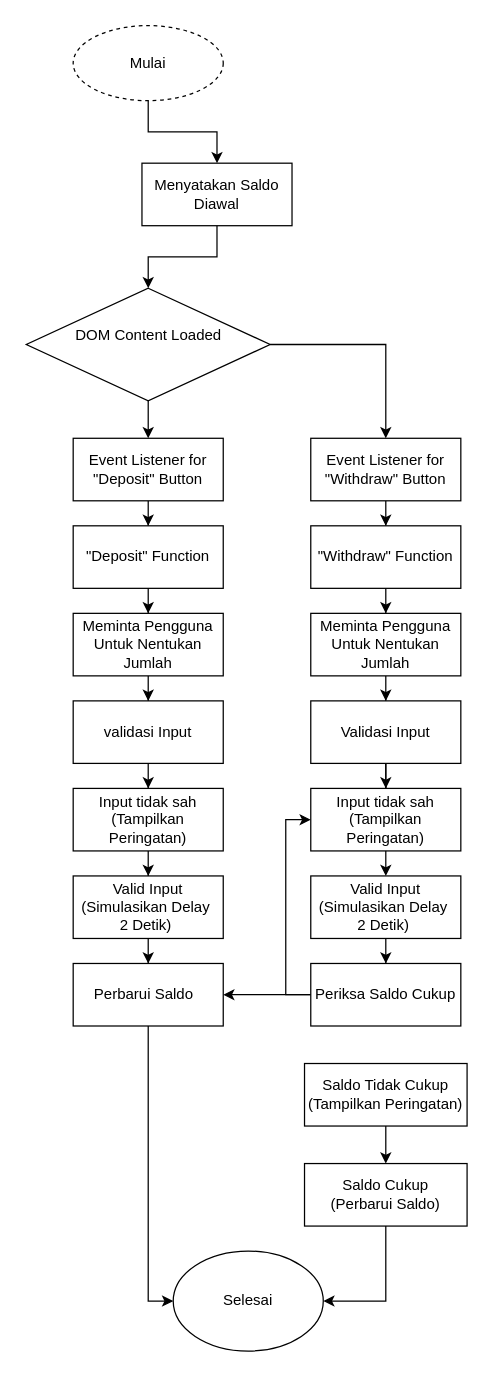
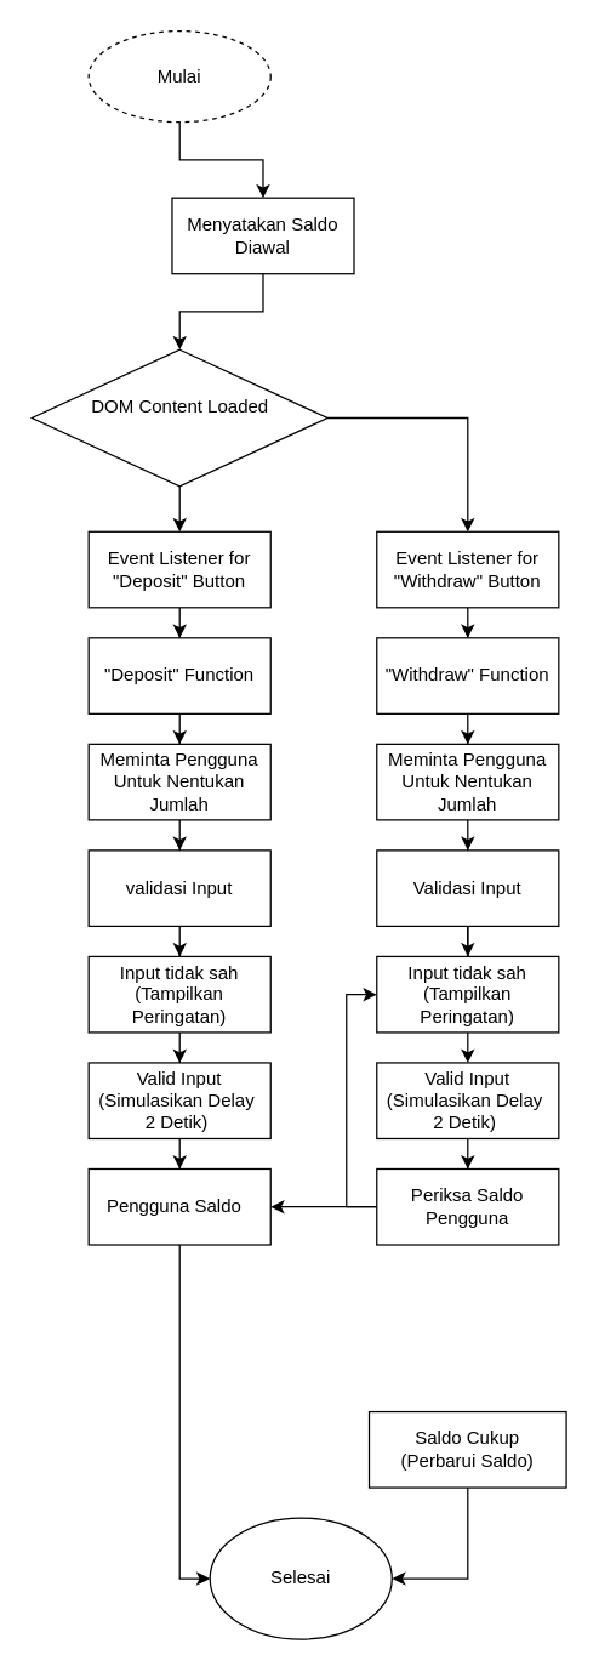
  <mxCell id="0" />
  <mxCell id="1" parent="0" />
  <mxCell id="2" style="edgeStyle=orthogonalEdgeStyle;rounded=0;orthogonalLoop=1;jettySize=auto;html=1;" parent="1" source="3" target="5" edge="1"><mxGeometry relative="1" as="geometry" /></mxCell>
  <mxCell id="3" value="Mulai" style="ellipse;whiteSpace=wrap;html=1;dashed=1;" parent="1" vertex="1"><mxGeometry x="58" y="20" width="120" height="60" as="geometry" /></mxCell>
  <mxCell id="4" style="edgeStyle=orthogonalEdgeStyle;rounded=0;orthogonalLoop=1;jettySize=auto;html=1;" parent="1" source="5" target="12" edge="1"><mxGeometry relative="1" as="geometry" /></mxCell>
  <mxCell id="5" value="Menyatakan Saldo Diawal" style="rounded=0;whiteSpace=wrap;html=1;" parent="1" vertex="1"><mxGeometry x="113" y="130" width="120" height="50" as="geometry" /></mxCell>
  <mxCell id="6" style="edgeStyle=orthogonalEdgeStyle;rounded=0;orthogonalLoop=1;jettySize=auto;html=1;" parent="1" source="7" target="14" edge="1"><mxGeometry relative="1" as="geometry" /></mxCell>
  <mxCell id="7" value="&lt;div&gt;Event Listener for &quot;Deposit&quot; Button&lt;br&gt;&lt;/div&gt;" style="rounded=0;whiteSpace=wrap;html=1;" parent="1" vertex="1"><mxGeometry x="58" y="350" width="120" height="50" as="geometry" /></mxCell>
  <mxCell id="8" style="edgeStyle=orthogonalEdgeStyle;rounded=0;orthogonalLoop=1;jettySize=auto;html=1;" parent="1" source="9" target="20" edge="1"><mxGeometry relative="1" as="geometry" /></mxCell>
  <mxCell id="9" value="&lt;div&gt;Event Listener for &quot;Withdraw&quot; Button&lt;br&gt;&lt;/div&gt;" style="rounded=0;whiteSpace=wrap;html=1;" parent="1" vertex="1"><mxGeometry x="248" y="350" width="120" height="50" as="geometry" /></mxCell>
  <mxCell id="10" style="edgeStyle=orthogonalEdgeStyle;rounded=0;orthogonalLoop=1;jettySize=auto;html=1;" parent="1" source="12" target="9" edge="1"><mxGeometry relative="1" as="geometry" /></mxCell>
  <mxCell id="11" style="edgeStyle=orthogonalEdgeStyle;rounded=0;orthogonalLoop=1;jettySize=auto;html=1;" parent="1" source="12" target="7" edge="1"><mxGeometry relative="1" as="geometry" /></mxCell>
  <mxCell id="12" value="&#10;&lt;br style=&quot;forced-color-adjust: none;&quot;&gt;DOM Content Loaded&lt;div style=&quot;forced-color-adjust: none;&quot;&gt;&lt;br style=&quot;forced-color-adjust: none; color: rgb(0, 0, 0); font-family: Helvetica; font-size: 12px; font-style: normal; font-variant-ligatures: normal; font-variant-caps: normal; font-weight: 400; letter-spacing: normal; orphans: 2; text-align: center; text-indent: 0px; text-transform: none; widows: 2; word-spacing: 0px; -webkit-text-stroke-width: 0px; white-space: normal; background-color: rgb(251, 251, 251); text-decoration-thickness: initial; text-decoration-style: initial; text-decoration-color: initial;&quot;&gt;&#10;&#10;&lt;/div&gt;" style="rhombus;whiteSpace=wrap;html=1;" parent="1" vertex="1"><mxGeometry x="20.5" y="230" width="195" height="90" as="geometry" /></mxCell>
  <mxCell id="13" style="edgeStyle=orthogonalEdgeStyle;rounded=0;orthogonalLoop=1;jettySize=auto;html=1;" parent="1" source="14" target="16" edge="1"><mxGeometry relative="1" as="geometry" /></mxCell>
  <mxCell id="14" value="&lt;div&gt;&quot;Deposit&quot; Function&lt;br&gt;&lt;/div&gt;" style="rounded=0;whiteSpace=wrap;html=1;" parent="1" vertex="1"><mxGeometry x="58" y="420" width="120" height="50" as="geometry" /></mxCell>
  <mxCell id="15" style="edgeStyle=orthogonalEdgeStyle;rounded=0;orthogonalLoop=1;jettySize=auto;html=1;" parent="1" source="16" target="18" edge="1"><mxGeometry relative="1" as="geometry" /></mxCell>
  <mxCell id="16" value="&lt;div&gt;&lt;div&gt;Meminta Pengguna Untuk Nentukan Jumlah&lt;/div&gt;&lt;/div&gt;" style="rounded=0;whiteSpace=wrap;html=1;" parent="1" vertex="1"><mxGeometry x="58" y="490" width="120" height="50" as="geometry" /></mxCell>
  <mxCell id="17" style="edgeStyle=orthogonalEdgeStyle;rounded=0;orthogonalLoop=1;jettySize=auto;html=1;" parent="1" source="18" target="27" edge="1"><mxGeometry relative="1" as="geometry" /></mxCell>
  <mxCell id="18" value="&lt;div&gt;validasi Input&lt;br&gt;&lt;/div&gt;" style="rounded=0;whiteSpace=wrap;html=1;" parent="1" vertex="1"><mxGeometry x="58" y="560" width="120" height="50" as="geometry" /></mxCell>
  <mxCell id="19" style="edgeStyle=orthogonalEdgeStyle;rounded=0;orthogonalLoop=1;jettySize=auto;html=1;" parent="1" source="20" target="22" edge="1"><mxGeometry relative="1" as="geometry" /></mxCell>
  <mxCell id="20" value="&lt;div&gt;&quot;Withdraw&quot; Function&lt;br&gt;&lt;/div&gt;" style="rounded=0;whiteSpace=wrap;html=1;" parent="1" vertex="1"><mxGeometry x="248" y="420" width="120" height="50" as="geometry" /></mxCell>
  <mxCell id="21" style="edgeStyle=orthogonalEdgeStyle;rounded=0;orthogonalLoop=1;jettySize=auto;html=1;" parent="1" source="22" target="25" edge="1"><mxGeometry relative="1" as="geometry" /></mxCell>
  <mxCell id="22" value="&lt;div&gt;Meminta Pengguna Untuk Nentukan Jumlah&lt;br&gt;&lt;/div&gt;" style="rounded=0;whiteSpace=wrap;html=1;" parent="1" vertex="1"><mxGeometry x="248" y="490" width="120" height="50" as="geometry" /></mxCell>
  <mxCell id="23" value="" style="edgeStyle=orthogonalEdgeStyle;rounded=0;orthogonalLoop=1;jettySize=auto;html=1;" parent="1" source="25" target="30" edge="1"><mxGeometry relative="1" as="geometry" /></mxCell>
  <mxCell id="24" style="edgeStyle=orthogonalEdgeStyle;rounded=0;orthogonalLoop=1;jettySize=auto;html=1;" parent="1" source="25" target="28" edge="1"><mxGeometry relative="1" as="geometry" /></mxCell>
  <mxCell id="25" value="&lt;div&gt;Validasi Input&lt;br&gt;&lt;/div&gt;" style="rounded=0;whiteSpace=wrap;html=1;" parent="1" vertex="1"><mxGeometry x="248" y="560" width="120" height="50" as="geometry" /></mxCell>
  <mxCell id="26" value="" style="edgeStyle=orthogonalEdgeStyle;rounded=0;orthogonalLoop=1;jettySize=auto;html=1;" parent="1" source="27" target="32" edge="1"><mxGeometry relative="1" as="geometry" /></mxCell>
  <mxCell id="27" value="&lt;div&gt;Input tidak sah&lt;br&gt;&lt;/div&gt;&lt;div&gt;(Tampilkan Peringatan)&lt;br&gt;&lt;/div&gt;" style="rounded=0;whiteSpace=wrap;html=1;" parent="1" vertex="1"><mxGeometry x="58" y="630" width="120" height="50" as="geometry" /></mxCell>
  <mxCell id="28" value="&lt;div&gt;&lt;div&gt;Input tidak sah&lt;br&gt;&lt;/div&gt;&lt;div&gt;(Tampilkan Peringatan)&lt;/div&gt;&lt;/div&gt;" style="rounded=0;whiteSpace=wrap;html=1;" parent="1" vertex="1"><mxGeometry x="248" y="630" width="120" height="50" as="geometry" /></mxCell>
  <mxCell id="29" style="edgeStyle=orthogonalEdgeStyle;rounded=0;orthogonalLoop=1;jettySize=auto;html=1;entryX=0.5;entryY=0;entryDx=0;entryDy=0;" parent="1" source="30" target="37" edge="1"><mxGeometry relative="1" as="geometry" /></mxCell>
  <mxCell id="30" value="&lt;div&gt;&lt;div&gt;Valid Input&lt;br&gt;&lt;/div&gt;&lt;div&gt;(Simulasikan Delay&amp;nbsp;&lt;/div&gt;&lt;div&gt;2 Detik)&amp;nbsp;&lt;/div&gt;&lt;/div&gt;" style="rounded=0;whiteSpace=wrap;html=1;" parent="1" vertex="1"><mxGeometry x="248" y="700" width="120" height="50" as="geometry" /></mxCell>
  <mxCell id="31" value="" style="edgeStyle=orthogonalEdgeStyle;rounded=0;orthogonalLoop=1;jettySize=auto;html=1;" parent="1" source="32" target="34" edge="1"><mxGeometry relative="1" as="geometry" /></mxCell>
  <mxCell id="32" value="&lt;div&gt;Valid Input&lt;br&gt;&lt;/div&gt;&lt;div&gt;(Simulasikan Delay&amp;nbsp;&lt;/div&gt;&lt;div&gt;2 Detik)&amp;nbsp;&lt;br&gt;&lt;/div&gt;" style="rounded=0;whiteSpace=wrap;html=1;" parent="1" vertex="1"><mxGeometry x="58" y="700" width="120" height="50" as="geometry" /></mxCell>
  <mxCell id="33" style="edgeStyle=orthogonalEdgeStyle;rounded=0;orthogonalLoop=1;jettySize=auto;html=1;entryX=0;entryY=0.5;entryDx=0;entryDy=0;" parent="1" source="34" target="41" edge="1"><mxGeometry relative="1" as="geometry" /></mxCell>
- <mxCell id="34" value="&lt;div&gt;Perbarui Saldo&amp;nbsp;&amp;nbsp;&lt;br&gt;&lt;/div&gt;" style="rounded=0;whiteSpace=wrap;html=1;" parent="1" vertex="1"><mxGeometry x="58" y="770" width="120" height="50" as="geometry" /></mxCell>
+ <mxCell id="34" value="&lt;div&gt;Pengguna Saldo&amp;nbsp;&amp;nbsp;&lt;br&gt;&lt;/div&gt;" style="rounded=0;whiteSpace=wrap;html=1;" parent="1" vertex="1"><mxGeometry x="58" y="770" width="120" height="50" as="geometry" /></mxCell>
  <mxCell id="35" style="edgeStyle=orthogonalEdgeStyle;rounded=0;orthogonalLoop=1;jettySize=auto;html=1;entryX=0;entryY=0.5;entryDx=0;entryDy=0;" parent="1" source="37" target="28" edge="1"><mxGeometry relative="1" as="geometry"><Array as="points"><mxPoint x="228" y="795" /><mxPoint x="228" y="655" /></Array></mxGeometry></mxCell>
  <mxCell id="36" style="edgeStyle=orthogonalEdgeStyle;rounded=0;orthogonalLoop=1;jettySize=auto;html=1;" parent="1" source="37" target="34" edge="1"><mxGeometry relative="1" as="geometry" /></mxCell>
- <mxCell id="37" value="&lt;div&gt;Periksa Saldo Cukup&lt;br&gt;&lt;/div&gt;" style="rounded=0;whiteSpace=wrap;html=1;" parent="1" vertex="1"><mxGeometry x="248" y="770" width="120" height="50" as="geometry" /></mxCell>
- <mxCell id="38" style="edgeStyle=orthogonalEdgeStyle;rounded=0;orthogonalLoop=1;jettySize=auto;html=1;entryX=0.5;entryY=0;entryDx=0;entryDy=0;" parent="1" source="39" target="40" edge="1"><mxGeometry relative="1" as="geometry" /></mxCell>
- <mxCell id="39" value="&lt;div&gt;Saldo Tidak Cukup&lt;br&gt;&lt;/div&gt;&lt;div&gt;(Tampilkan Peringatan)&lt;/div&gt;" style="rounded=0;whiteSpace=wrap;html=1;" parent="1" vertex="1"><mxGeometry x="243" y="850" width="130" height="50" as="geometry" /></mxCell>
+ <mxCell id="37" value="&lt;div&gt;Periksa Saldo Pengguna&lt;br&gt;&lt;/div&gt;" style="rounded=0;whiteSpace=wrap;html=1;" parent="1" vertex="1"><mxGeometry x="248" y="770" width="120" height="50" as="geometry" /></mxCell>
  <mxCell id="40" value="&lt;div&gt;Saldo Cukup&lt;br&gt;&lt;/div&gt;&lt;div&gt;(Perbarui Saldo)&lt;/div&gt;" style="rounded=0;whiteSpace=wrap;html=1;" parent="1" vertex="1"><mxGeometry x="243" y="930" width="130" height="50" as="geometry" /></mxCell>
  <mxCell id="41" value="&lt;div&gt;Selesai&lt;/div&gt;" style="ellipse;whiteSpace=wrap;html=1;" parent="1" vertex="1"><mxGeometry x="138" y="1000" width="120" height="80" as="geometry" /></mxCell>
  <mxCell id="42" style="edgeStyle=orthogonalEdgeStyle;rounded=0;orthogonalLoop=1;jettySize=auto;html=1;entryX=1;entryY=0.5;entryDx=0;entryDy=0;" parent="1" source="40" target="41" edge="1"><mxGeometry relative="1" as="geometry" /></mxCell>
